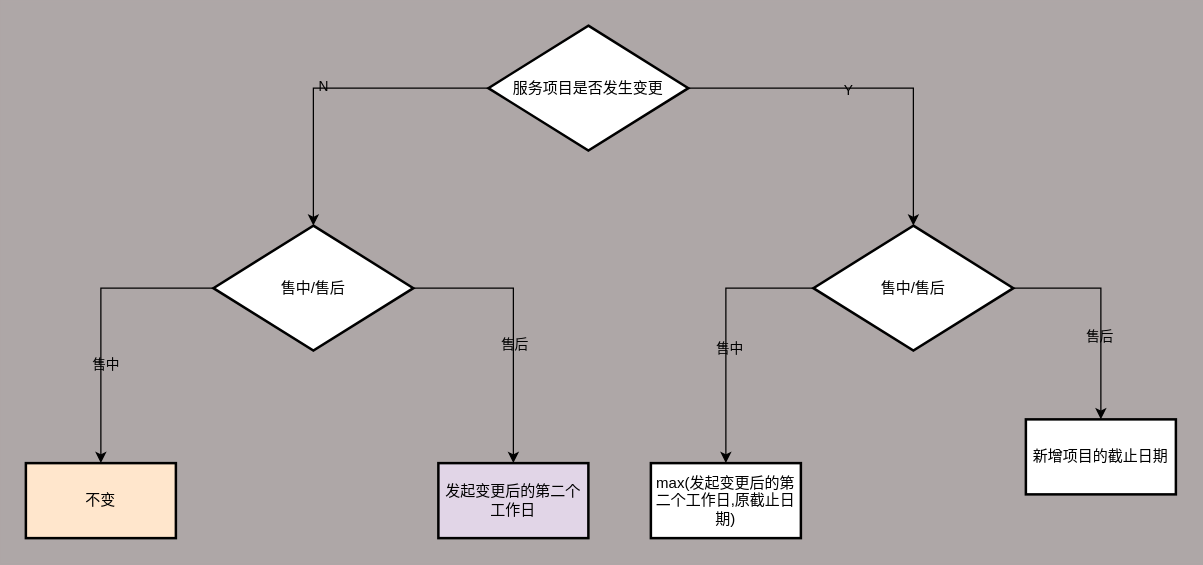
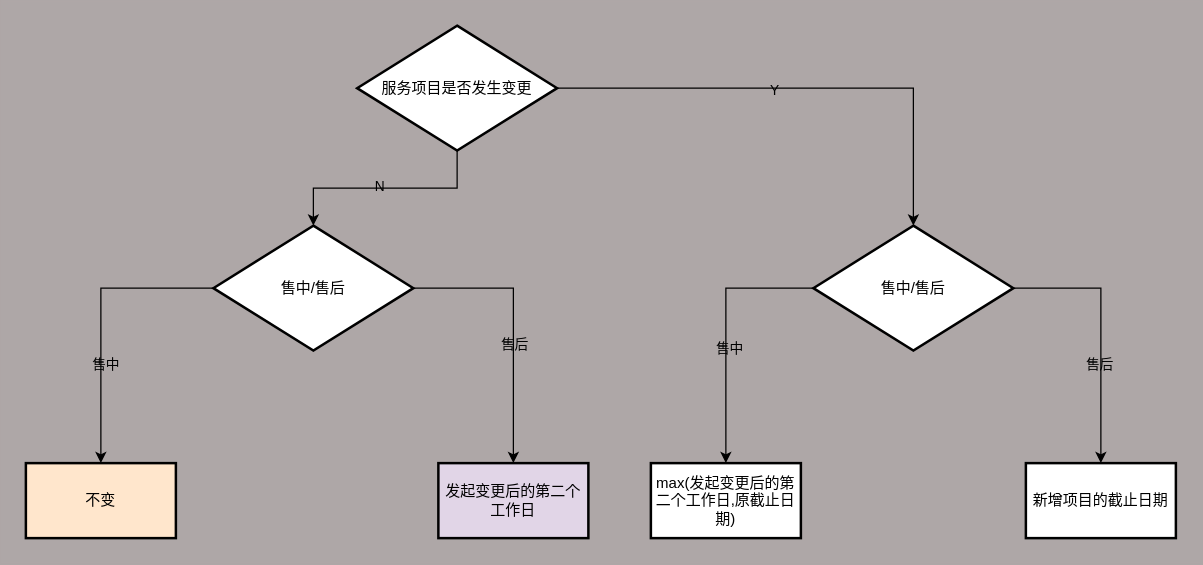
  <mxCell id="0" />
  <mxCell id="1" parent="0" />
  <mxCell id="2" value="" style="edgeStyle=orthogonalEdgeStyle;rounded=0;orthogonalLoop=1;jettySize=auto;html=1;labelBackgroundColor=none;fontColor=default;" edge="1" parent="1" source="6" target="11"><mxGeometry relative="1" as="geometry" /></mxCell>
  <mxCell id="3" value="Y" style="edgeLabel;html=1;align=center;verticalAlign=middle;resizable=0;points=[];labelBackgroundColor=none;rounded=0;" vertex="1" connectable="0" parent="2"><mxGeometry x="-0.125" y="-1" relative="1" as="geometry"><mxPoint as="offset" /></mxGeometry></mxCell>
  <mxCell id="4" value="" style="edgeStyle=orthogonalEdgeStyle;rounded=0;orthogonalLoop=1;jettySize=auto;html=1;entryX=0.5;entryY=0;entryDx=0;entryDy=0;entryPerimeter=0;labelBackgroundColor=none;fontColor=default;" edge="1" parent="1" source="6" target="16"><mxGeometry relative="1" as="geometry"><mxPoint x="390" y="70" as="targetPoint" /></mxGeometry></mxCell>
  <mxCell id="5" value="N" style="edgeLabel;html=1;align=center;verticalAlign=middle;resizable=0;points=[];labelBackgroundColor=none;rounded=0;" vertex="1" connectable="0" parent="4"><mxGeometry x="0.06" y="-2" relative="1" as="geometry"><mxPoint as="offset" /></mxGeometry></mxCell>
- <mxCell id="6" value="服务项目是否发生变更" style="strokeWidth=2;html=1;shape=mxgraph.flowchart.decision;whiteSpace=wrap;labelBackgroundColor=none;rounded=0;" vertex="1" parent="1"><mxGeometry x="390" y="20" width="160" height="100" as="geometry" /></mxCell>
+ <mxCell id="6" value="服务项目是否发生变更" style="strokeWidth=2;html=1;shape=mxgraph.flowchart.decision;whiteSpace=wrap;labelBackgroundColor=none;rounded=0;" vertex="1" parent="1"><mxGeometry x="285" y="20" width="160" height="100" as="geometry" /></mxCell>
  <mxCell id="7" value="" style="edgeStyle=orthogonalEdgeStyle;rounded=0;orthogonalLoop=1;jettySize=auto;html=1;labelBackgroundColor=none;fontColor=default;" edge="1" parent="1" source="11" target="17"><mxGeometry relative="1" as="geometry" /></mxCell>
  <mxCell id="8" value="售中" style="edgeLabel;html=1;align=center;verticalAlign=middle;resizable=0;points=[];labelBackgroundColor=none;rounded=0;" vertex="1" connectable="0" parent="7"><mxGeometry x="0.112" y="2" relative="1" as="geometry"><mxPoint as="offset" /></mxGeometry></mxCell>
  <mxCell id="9" value="" style="edgeStyle=orthogonalEdgeStyle;rounded=0;orthogonalLoop=1;jettySize=auto;html=1;labelBackgroundColor=none;fontColor=default;" edge="1" parent="1" source="11" target="18"><mxGeometry relative="1" as="geometry" /></mxCell>
  <mxCell id="10" value="售后" style="edgeLabel;html=1;align=center;verticalAlign=middle;resizable=0;points=[];labelBackgroundColor=none;rounded=0;" vertex="1" connectable="0" parent="9"><mxGeometry x="0.235" y="-2" relative="1" as="geometry"><mxPoint as="offset" /></mxGeometry></mxCell>
  <mxCell id="11" value="售中/售后" style="strokeWidth=2;html=1;shape=mxgraph.flowchart.decision;whiteSpace=wrap;labelBackgroundColor=none;rounded=0;" vertex="1" parent="1"><mxGeometry x="650" y="180" width="160" height="100" as="geometry" /></mxCell>
  <mxCell id="12" value="" style="edgeStyle=orthogonalEdgeStyle;rounded=0;orthogonalLoop=1;jettySize=auto;html=1;labelBackgroundColor=none;fontColor=default;" edge="1" parent="1" source="16" target="19"><mxGeometry relative="1" as="geometry" /></mxCell>
  <mxCell id="13" value="售后" style="edgeLabel;html=1;align=center;verticalAlign=middle;resizable=0;points=[];labelBackgroundColor=none;rounded=0;" vertex="1" connectable="0" parent="12"><mxGeometry x="0.13" relative="1" as="geometry"><mxPoint as="offset" /></mxGeometry></mxCell>
  <mxCell id="14" value="" style="edgeStyle=orthogonalEdgeStyle;rounded=0;orthogonalLoop=1;jettySize=auto;html=1;labelBackgroundColor=none;fontColor=default;" edge="1" parent="1" source="16" target="20"><mxGeometry relative="1" as="geometry" /></mxCell>
  <mxCell id="15" value="售中" style="edgeLabel;html=1;align=center;verticalAlign=middle;resizable=0;points=[];labelBackgroundColor=none;rounded=0;" vertex="1" connectable="0" parent="14"><mxGeometry x="0.3" y="3" relative="1" as="geometry"><mxPoint as="offset" /></mxGeometry></mxCell>
  <mxCell id="16" value="售中/售后" style="strokeWidth=2;html=1;shape=mxgraph.flowchart.decision;whiteSpace=wrap;labelBackgroundColor=none;rounded=0;" vertex="1" parent="1"><mxGeometry x="170" y="180" width="160" height="100" as="geometry" /></mxCell>
  <mxCell id="17" value="max(发起变更后的第二个工作日,原截止日期)" style="whiteSpace=wrap;html=1;strokeWidth=2;labelBackgroundColor=none;rounded=0;" vertex="1" parent="1"><mxGeometry x="520" y="370" width="120" height="60" as="geometry" /></mxCell>
- <mxCell id="18" value="新增项目的截止日期" style="whiteSpace=wrap;html=1;strokeWidth=2;labelBackgroundColor=none;rounded=0;" vertex="1" parent="1"><mxGeometry x="820" y="335" width="120" height="60" as="geometry" /></mxCell>
+ <mxCell id="18" value="新增项目的截止日期" style="whiteSpace=wrap;html=1;strokeWidth=2;labelBackgroundColor=none;rounded=0;" vertex="1" parent="1"><mxGeometry x="820" y="370" width="120" height="60" as="geometry" /></mxCell>
  <mxCell id="19" value="发起变更后的第二个工作日" style="whiteSpace=wrap;html=1;strokeWidth=2;labelBackgroundColor=none;rounded=0;fillColor=#e1d5e7;" vertex="1" parent="1"><mxGeometry x="350" y="370" width="120" height="60" as="geometry" /></mxCell>
  <mxCell id="20" value="不变" style="whiteSpace=wrap;html=1;strokeWidth=2;labelBackgroundColor=none;rounded=0;fillColor=#ffe6cc;" vertex="1" parent="1"><mxGeometry x="20" y="370" width="120" height="60" as="geometry" /></mxCell>
